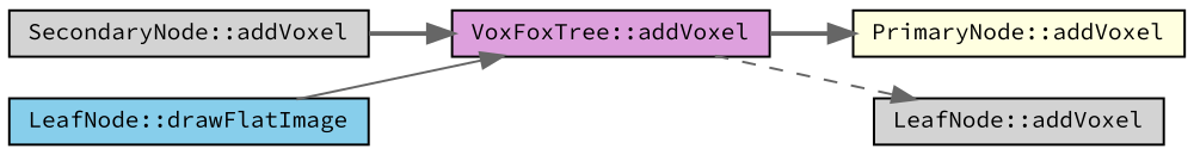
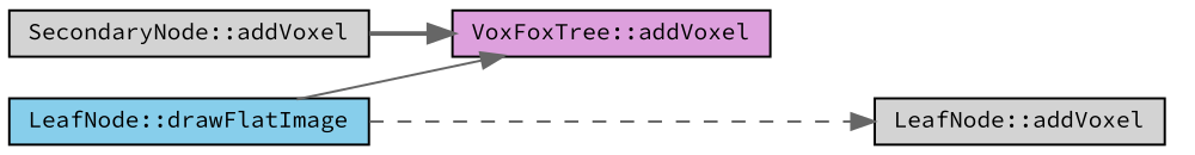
  digraph {
    fontname="Source Code Pro"
    rankdir=LR
    node [color=black fillcolor=lightgrey fontname="Source Code Pro" fontsize=10 shape=record style=filled]
    edge [color=gray40 fontname="Source Code Pro" fontsize=10 labelfontname=FreeSans labelfontsize=10 style=bold]
    n1 [fillcolor=skyblue fontcolor=black height=0.2 label="LeafNode::drawFlatImage" width=0.4]
    n2 [fillcolor=plum height=0.2 label="VoxFoxTree::addVoxel" width=0.4]
-   n3 [fillcolor=lightyellow height=0.2 label="PrimaryNode::addVoxel" width=0.4]
    n4 [height=0.2 label="LeafNode::addVoxel" width=0.4]
    n5 [height=0.2 label="SecondaryNode::addVoxel" width=0.4]
    n1 -> n2 [style=solid]
-   n2 -> n3
-   n2 -> n4 [style=dashed]
+   n1 -> n4 [style=dashed]
    n5 -> n2
  }
